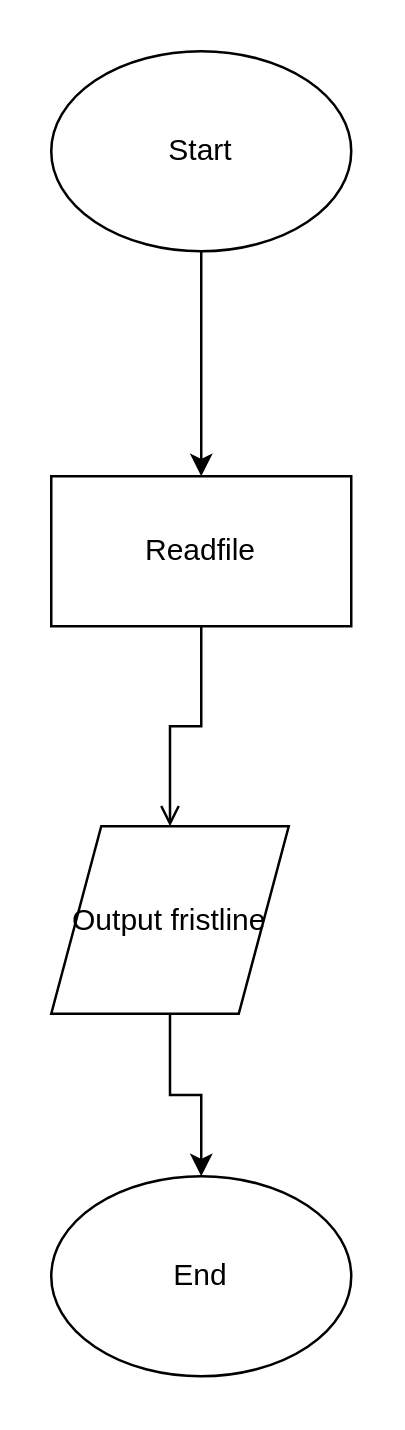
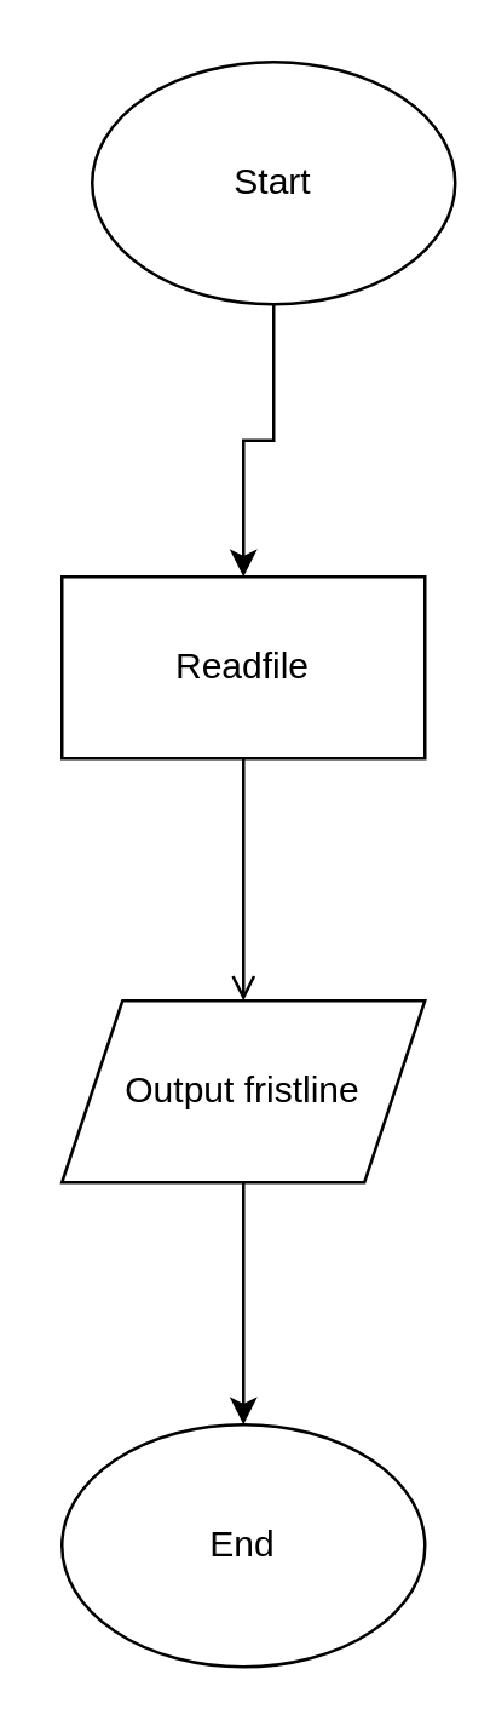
  <mxCell id="0" />
  <mxCell id="1" parent="0" />
  <mxCell id="2" value="" style="edgeStyle=orthogonalEdgeStyle;rounded=0;orthogonalLoop=1;jettySize=auto;html=1;" edge="1" parent="1" source="3" target="5"><mxGeometry relative="1" as="geometry" /></mxCell>
- <mxCell id="3" value="Start" style="ellipse;whiteSpace=wrap;html=1;" vertex="1" parent="1"><mxGeometry x="20" y="20" width="120" height="80" as="geometry" /></mxCell>
+ <mxCell id="3" value="Start" style="ellipse;whiteSpace=wrap;html=1;" vertex="1" parent="1"><mxGeometry x="30" y="20" width="120" height="80" as="geometry" /></mxCell>
  <mxCell id="4" value="" style="edgeStyle=orthogonalEdgeStyle;rounded=0;orthogonalLoop=1;jettySize=auto;html=1;endArrow=open;" edge="1" parent="1" source="5" target="7"><mxGeometry relative="1" as="geometry" /></mxCell>
  <mxCell id="5" value="Readfile" style="whiteSpace=wrap;html=1;" vertex="1" parent="1"><mxGeometry x="20" y="190" width="120" height="60" as="geometry" /></mxCell>
  <mxCell id="6" value="" style="edgeStyle=orthogonalEdgeStyle;rounded=0;orthogonalLoop=1;jettySize=auto;html=1;" edge="1" parent="1" source="7" target="8"><mxGeometry relative="1" as="geometry" /></mxCell>
- <mxCell id="7" value="Output fristline" style="shape=parallelogram;perimeter=parallelogramPerimeter;whiteSpace=wrap;html=1;fixedSize=1;" vertex="1" parent="1"><mxGeometry x="20" y="330" width="95" height="75" as="geometry" /></mxCell>
+ <mxCell id="7" value="Output fristline" style="shape=parallelogram;perimeter=parallelogramPerimeter;whiteSpace=wrap;html=1;fixedSize=1;" vertex="1" parent="1"><mxGeometry x="20" y="330" width="120" height="60" as="geometry" /></mxCell>
  <mxCell id="8" value="End" style="ellipse;whiteSpace=wrap;html=1;" vertex="1" parent="1"><mxGeometry x="20" y="470" width="120" height="80" as="geometry" /></mxCell>
